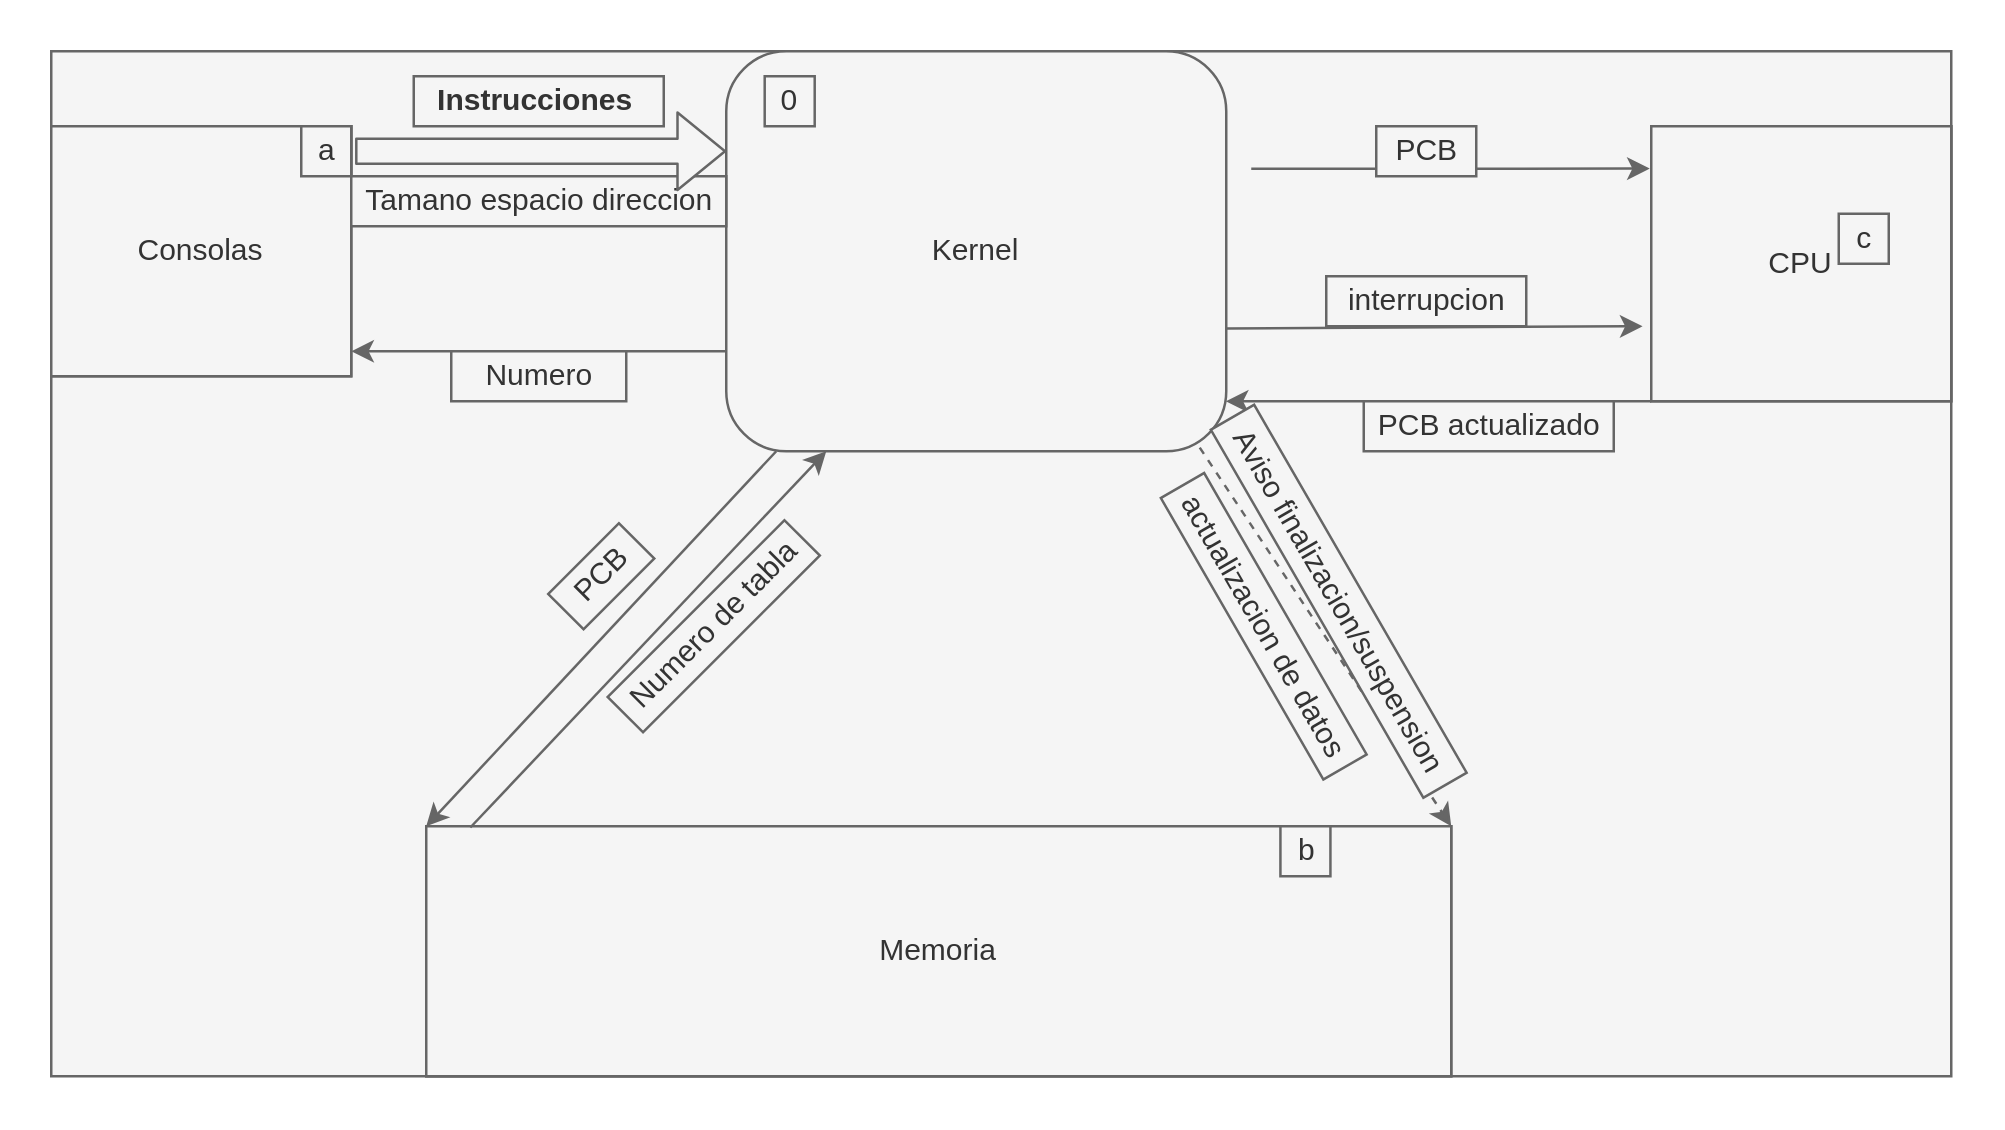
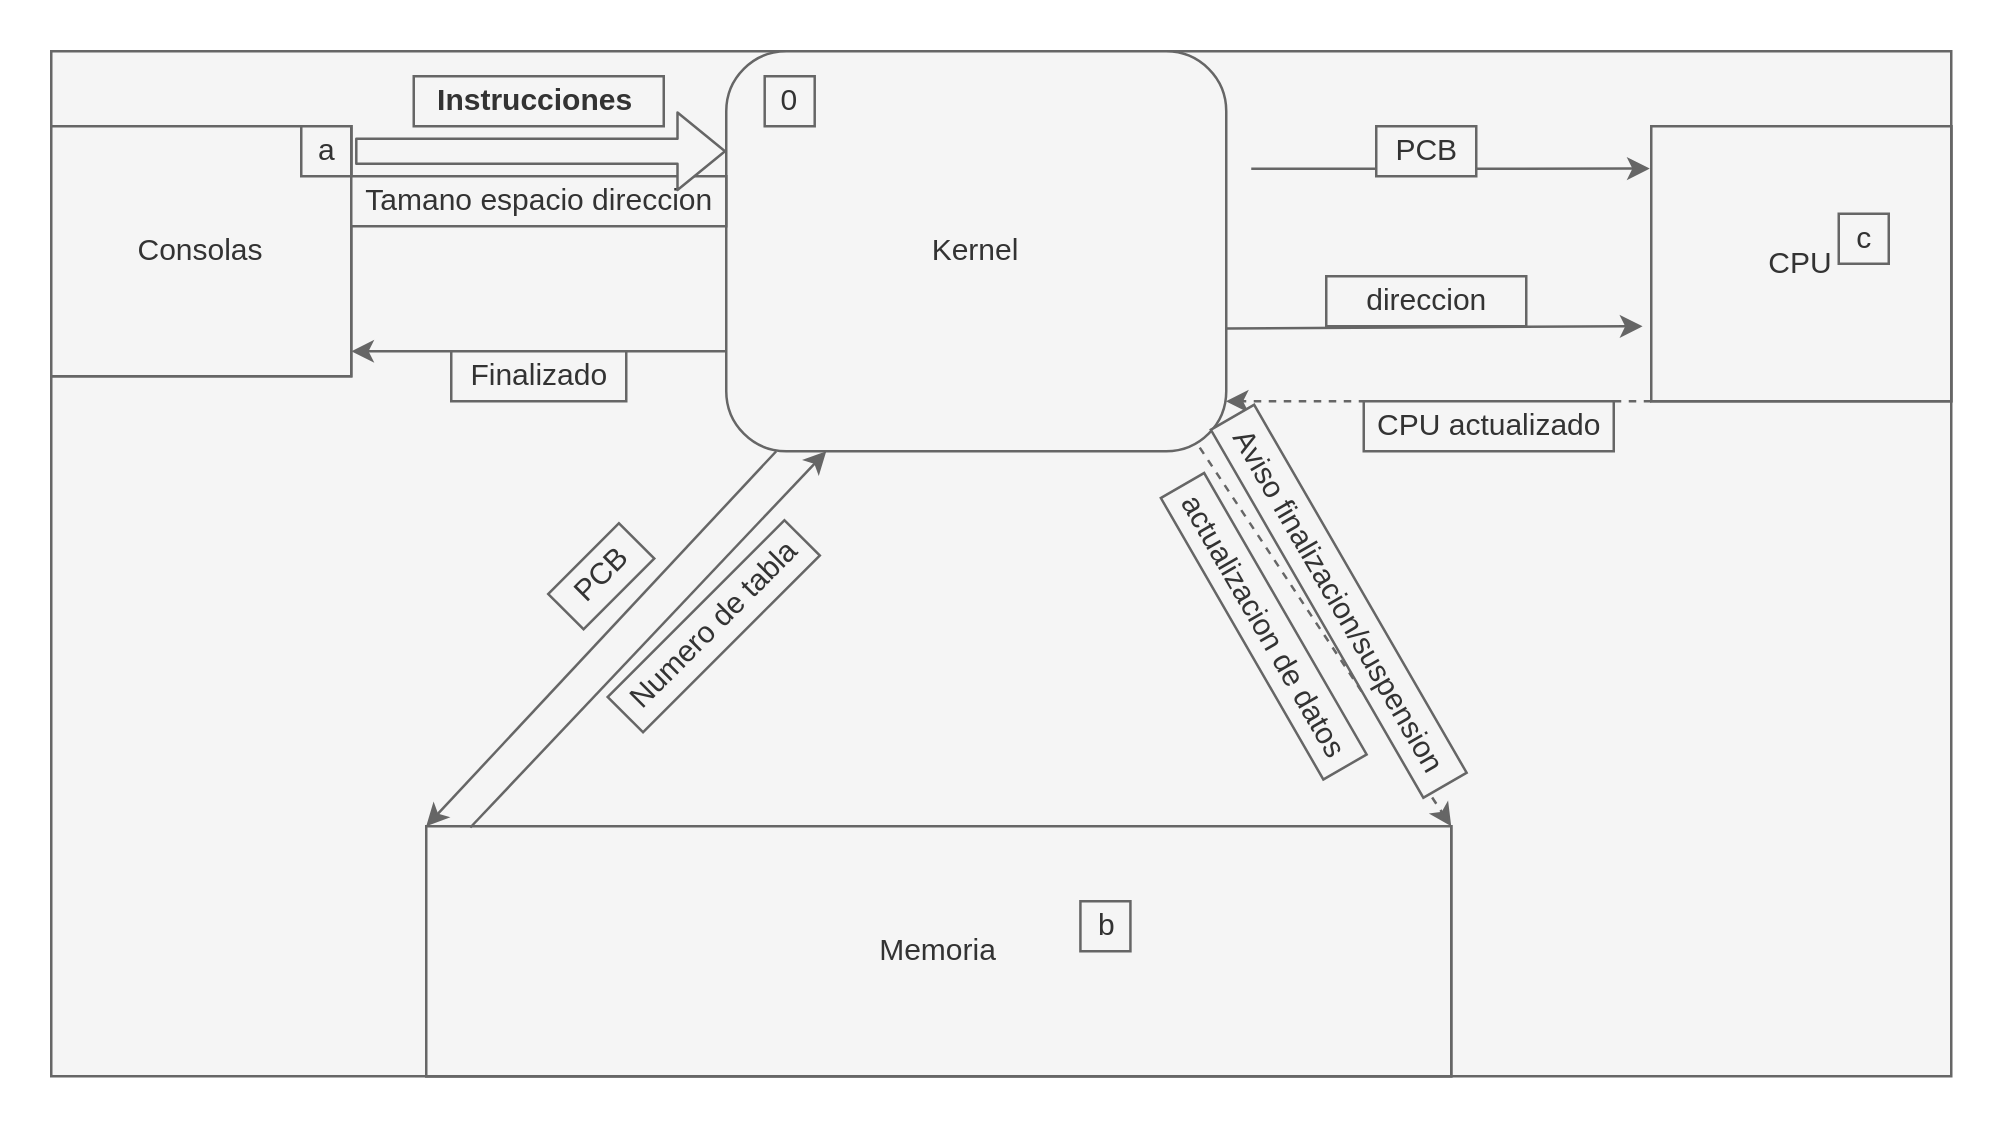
  <mxCell id="0" />
  <mxCell id="1" parent="0" />
  <mxCell id="2" value="" style="group;fillColor=#f5f5f5;fontColor=#333333;strokeColor=#666666;" parent="1" vertex="1" connectable="0"><mxGeometry x="20" y="20" width="760" height="410" as="geometry" /></mxCell>
  <mxCell id="3" value="" style="group;fillColor=#f5f5f5;fontColor=#333333;strokeColor=#666666;" parent="2" vertex="1" connectable="0"><mxGeometry y="30" width="120" height="100" as="geometry" /></mxCell>
  <mxCell id="4" value="Consolas&lt;br&gt;" style="rounded=0;whiteSpace=wrap;html=1;fillColor=#f5f5f5;fontColor=#333333;strokeColor=#666666;" parent="3" vertex="1"><mxGeometry width="120" height="100" as="geometry" /></mxCell>
  <mxCell id="5" value="a" style="text;html=1;align=center;verticalAlign=middle;resizable=0;points=[];autosize=1;strokeColor=#666666;fillColor=#f5f5f5;fontColor=#333333;" parent="3" vertex="1"><mxGeometry x="100" width="20" height="20" as="geometry" /></mxCell>
  <mxCell id="6" value="" style="group;" parent="2" vertex="1" connectable="0"><mxGeometry x="120" width="640" height="410" as="geometry" /></mxCell>
  <mxCell id="7" value="" style="group;fillColor=#f5f5f5;fontColor=#333333;strokeColor=#666666;" parent="6" vertex="1" connectable="0"><mxGeometry x="30" y="310" width="410" height="100" as="geometry" /></mxCell>
  <mxCell id="8" value="Memoria" style="rounded=0;whiteSpace=wrap;html=1;fillColor=#f5f5f5;fontColor=#333333;strokeColor=#666666;" parent="7" vertex="1"><mxGeometry width="410" height="100" as="geometry" /></mxCell>
- <mxCell id="9" value="b" style="text;html=1;align=center;verticalAlign=middle;resizable=0;points=[];autosize=1;strokeColor=#666666;fillColor=#f5f5f5;fontColor=#333333;" parent="7" vertex="1"><mxGeometry x="341.667" width="20" height="20" as="geometry" /></mxCell>
+ <mxCell id="9" value="b" style="text;html=1;align=center;verticalAlign=middle;resizable=0;points=[];autosize=1;strokeColor=#666666;fillColor=#f5f5f5;fontColor=#333333;" parent="7" vertex="1"><mxGeometry x="261.667" y="30" width="20" height="20" as="geometry" /></mxCell>
  <mxCell id="10" value="" style="group;" parent="6" vertex="1" connectable="0"><mxGeometry x="150" width="200" height="160" as="geometry" /></mxCell>
  <mxCell id="11" value="Kernel" style="rounded=1;whiteSpace=wrap;html=1;fillColor=#f5f5f5;fontColor=#333333;strokeColor=#666666;" parent="10" vertex="1"><mxGeometry width="200" height="160" as="geometry" /></mxCell>
  <mxCell id="12" value="0" style="text;html=1;align=center;verticalAlign=middle;resizable=0;points=[];autosize=1;strokeColor=#666666;fillColor=#f5f5f5;fontColor=#333333;" parent="10" vertex="1"><mxGeometry x="15.385" y="10" width="20" height="20" as="geometry" /></mxCell>
  <mxCell id="13" value="" style="group;fillColor=#f5f5f5;fontColor=#333333;strokeColor=#666666;" parent="6" vertex="1" connectable="0"><mxGeometry x="520" y="30" width="120" height="110" as="geometry" /></mxCell>
  <mxCell id="14" value="CPU" style="rounded=0;whiteSpace=wrap;html=1;fillColor=#f5f5f5;fontColor=#333333;strokeColor=#666666;" parent="13" vertex="1"><mxGeometry width="120" height="110.0" as="geometry" /></mxCell>
  <mxCell id="15" value="c" style="text;html=1;align=center;verticalAlign=middle;resizable=0;points=[];autosize=1;strokeColor=#666666;fillColor=#f5f5f5;fontColor=#333333;" parent="13" vertex="1"><mxGeometry x="75" y="35" width="20" height="20" as="geometry" /></mxCell>
  <mxCell id="16" style="edgeStyle=none;html=1;exitX=0;exitY=0.75;exitDx=0;exitDy=0;fillColor=#f5f5f5;strokeColor=#666666;" parent="6" source="11" edge="1"><mxGeometry relative="1" as="geometry"><mxPoint y="120" as="targetPoint" /></mxGeometry></mxCell>
- <mxCell id="17" style="edgeStyle=none;html=1;exitX=0;exitY=1;exitDx=0;exitDy=0;entryX=0.999;entryY=0.875;entryDx=0;entryDy=0;entryPerimeter=0;fillColor=#f5f5f5;strokeColor=#666666;" parent="6" source="14" target="11" edge="1"><mxGeometry relative="1" as="geometry" /></mxCell>
+ <mxCell id="17" style="edgeStyle=none;html=1;exitX=0;exitY=1;exitDx=0;exitDy=0;entryX=0.999;entryY=0.875;entryDx=0;entryDy=0;entryPerimeter=0;fillColor=#f5f5f5;strokeColor=#666666;dashed=1;" parent="6" source="14" target="11" edge="1"><mxGeometry relative="1" as="geometry" /></mxCell>
  <mxCell id="18" value="&lt;b&gt;Instrucciones&amp;nbsp;&lt;/b&gt;" style="text;html=1;align=center;verticalAlign=middle;resizable=0;points=[];autosize=1;strokeColor=#666666;fillColor=#f5f5f5;fontColor=#333333;" parent="6" vertex="1"><mxGeometry x="25" y="10" width="100" height="20" as="geometry" /></mxCell>
  <mxCell id="19" value="Tamano espacio direccion" style="text;html=1;align=center;verticalAlign=middle;resizable=0;points=[];autosize=1;strokeColor=#666666;fillColor=#f5f5f5;fontColor=#333333;" parent="6" vertex="1"><mxGeometry y="50" width="150" height="20" as="geometry" /></mxCell>
- <mxCell id="20" value="Numero" style="text;html=1;align=center;verticalAlign=middle;resizable=0;points=[];autosize=1;strokeColor=#666666;fillColor=#f5f5f5;fontColor=#333333;" parent="6" vertex="1"><mxGeometry x="40" y="120" width="70" height="20" as="geometry" /></mxCell>
+ <mxCell id="20" value="Finalizado" style="text;html=1;align=center;verticalAlign=middle;resizable=0;points=[];autosize=1;strokeColor=#666666;fillColor=#f5f5f5;fontColor=#333333;" parent="6" vertex="1"><mxGeometry x="40" y="120" width="70" height="20" as="geometry" /></mxCell>
  <mxCell id="21" value="PCB" style="text;html=1;align=center;verticalAlign=middle;resizable=0;points=[];autosize=1;strokeColor=#666666;fillColor=#f5f5f5;rotation=-45;fontColor=#333333;" parent="6" vertex="1"><mxGeometry x="80" y="200" width="40" height="20" as="geometry" /></mxCell>
  <mxCell id="22" value="Numero de tabla" style="text;html=1;align=center;verticalAlign=middle;resizable=0;points=[];autosize=1;strokeColor=#666666;fillColor=#f5f5f5;rotation=-45;fontColor=#333333;" parent="6" vertex="1"><mxGeometry x="95" y="220" width="100" height="20" as="geometry" /></mxCell>
  <mxCell id="23" value="" style="endArrow=classic;html=1;entryX=0;entryY=0;entryDx=0;entryDy=0;fillColor=#f5f5f5;strokeColor=#666666;" parent="6" target="8" edge="1"><mxGeometry width="50" height="50" relative="1" as="geometry"><mxPoint x="170" y="160" as="sourcePoint" /><mxPoint x="280" y="90" as="targetPoint" /><Array as="points" /></mxGeometry></mxCell>
  <mxCell id="24" value="" style="endArrow=classic;html=1;exitX=0.043;exitY=0.005;exitDx=0;exitDy=0;exitPerimeter=0;fillColor=#f5f5f5;strokeColor=#666666;" parent="6" source="8" edge="1"><mxGeometry width="50" height="50" relative="1" as="geometry"><mxPoint x="320" y="280" as="sourcePoint" /><mxPoint x="190" y="160" as="targetPoint" /><Array as="points" /></mxGeometry></mxCell>
  <mxCell id="25" value="" style="endArrow=classic;html=1;exitX=0.947;exitY=0.991;exitDx=0;exitDy=0;exitPerimeter=0;entryX=1;entryY=0;entryDx=0;entryDy=0;fillColor=#f5f5f5;strokeColor=#666666;dashed=1;" parent="6" source="11" target="8" edge="1"><mxGeometry width="50" height="50" relative="1" as="geometry"><mxPoint x="190" y="220" as="sourcePoint" /><mxPoint x="440" y="300" as="targetPoint" /></mxGeometry></mxCell>
  <mxCell id="26" value="Aviso finalizacion/suspension" style="text;html=1;align=center;verticalAlign=middle;resizable=0;points=[];autosize=1;strokeColor=#666666;fillColor=#f5f5f5;rotation=60;fontColor=#333333;" parent="6" vertex="1"><mxGeometry x="310" y="210" width="170" height="20" as="geometry" /></mxCell>
- <mxCell id="27" value="interrupcion" style="text;html=1;align=center;verticalAlign=middle;resizable=0;points=[];autosize=1;strokeColor=#666666;fillColor=#f5f5f5;fontColor=#333333;" parent="6" vertex="1"><mxGeometry x="390" y="90" width="80" height="20" as="geometry" /></mxCell>
+ <mxCell id="27" value="direccion" style="text;html=1;align=center;verticalAlign=middle;resizable=0;points=[];autosize=1;strokeColor=#666666;fillColor=#f5f5f5;fontColor=#333333;" parent="6" vertex="1"><mxGeometry x="390" y="90" width="80" height="20" as="geometry" /></mxCell>
  <mxCell id="28" style="edgeStyle=none;html=1;entryX=-0.005;entryY=0.154;entryDx=0;entryDy=0;entryPerimeter=0;fillColor=#f5f5f5;strokeColor=#666666;" parent="6" target="14" edge="1"><mxGeometry relative="1" as="geometry"><mxPoint x="520" y="50" as="targetPoint" /><mxPoint x="360" y="47" as="sourcePoint" /></mxGeometry></mxCell>
- <mxCell id="29" value="PCB actualizado" style="text;html=1;align=center;verticalAlign=middle;resizable=0;points=[];autosize=1;strokeColor=#666666;fillColor=#f5f5f5;fontColor=#333333;" parent="6" vertex="1"><mxGeometry x="405" y="140" width="100" height="20" as="geometry" /></mxCell>
+ <mxCell id="29" value="CPU actualizado" style="text;html=1;align=center;verticalAlign=middle;resizable=0;points=[];autosize=1;strokeColor=#666666;fillColor=#f5f5f5;fontColor=#333333;" parent="6" vertex="1"><mxGeometry x="405" y="140" width="100" height="20" as="geometry" /></mxCell>
  <mxCell id="30" value="actualizacion de datos" style="text;html=1;align=center;verticalAlign=middle;resizable=0;points=[];autosize=1;strokeColor=#666666;fillColor=#f5f5f5;rotation=60;fontColor=#333333;" parent="6" vertex="1"><mxGeometry x="300" y="220" width="130" height="20" as="geometry" /></mxCell>
  <mxCell id="31" style="edgeStyle=none;html=1;exitX=1;exitY=0.25;exitDx=0;exitDy=0;entryX=-0.029;entryY=0.083;entryDx=0;entryDy=0;entryPerimeter=0;fillColor=#f5f5f5;strokeColor=#666666;" parent="6" edge="1"><mxGeometry relative="1" as="geometry"><mxPoint x="350" y="110.87" as="sourcePoint" /><mxPoint x="516.52" y="110" as="targetPoint" /></mxGeometry></mxCell>
  <mxCell id="32" value="PCB" style="text;html=1;align=center;verticalAlign=middle;resizable=0;points=[];autosize=1;strokeColor=#666666;fillColor=#f5f5f5;fontColor=#333333;" parent="6" vertex="1"><mxGeometry x="410" y="30" width="40" height="20" as="geometry" /></mxCell>
  <mxCell id="33" value="" style="shape=flexArrow;endArrow=classic;html=1;exitX=1.076;exitY=0.501;exitDx=0;exitDy=0;exitPerimeter=0;entryX=0;entryY=0.25;entryDx=0;entryDy=0;fillColor=#f5f5f5;strokeColor=#666666;" parent="2" source="5" target="11" edge="1"><mxGeometry width="50" height="50" relative="1" as="geometry"><mxPoint x="220" y="460" as="sourcePoint" /><mxPoint x="360" y="333" as="targetPoint" /></mxGeometry></mxCell>
